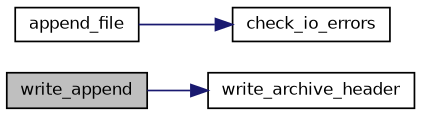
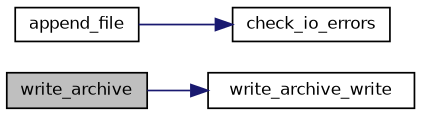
  digraph {
    rankdir=LR
    node [color=black fillcolor=white fontname=Helvetica fontsize=10 shape=record style=filled]
    edge [color=midnightblue fontname=Helvetica fontsize=10 labelfontname=Helvetica labelfontsize=10 style=solid]
-   n1 [fillcolor=grey75 fontcolor=black height=0.2 label=write_append width=0.4]
-   n2 [height=0.2 label=write_archive_header width=0.4]
+   n1 [fillcolor=grey75 fontcolor=black height=0.2 label=write_archive width=0.4]
+   n2 [height=0.2 label=write_archive_write width=0.4]
    n3 [height=0.2 label=append_file width=0.4]
    n4 [height=0.2 label=check_io_errors width=0.4]
    n1 -> n2
    n3 -> n4
  }
